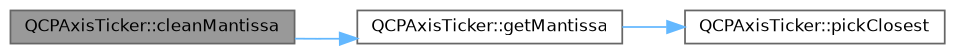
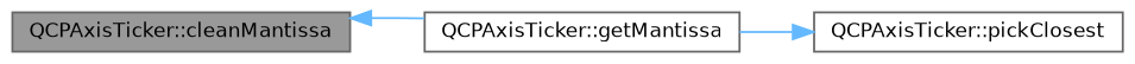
  digraph {
    rankdir=LR
    node [color=grey40 fillcolor=white fontname=Helvetica fontsize=10 shape=box style=filled]
    edge [color=steelblue1 fontname=Helvetica fontsize=10 labelfontname=Helvetica labelfontsize=10 style=solid]
    n1 [color=gray40 fillcolor=grey60 fontcolor=black height=0.2 label="QCPAxisTicker::cleanMantissa" width=0.4]
    n2 [height=0.2 label="QCPAxisTicker::getMantissa" width=0.4]
    n3 [height=0.2 label="QCPAxisTicker::pickClosest" width=0.4]
-   n1 -> n2
+   n2 -> n1
    n2 -> n3
  }
